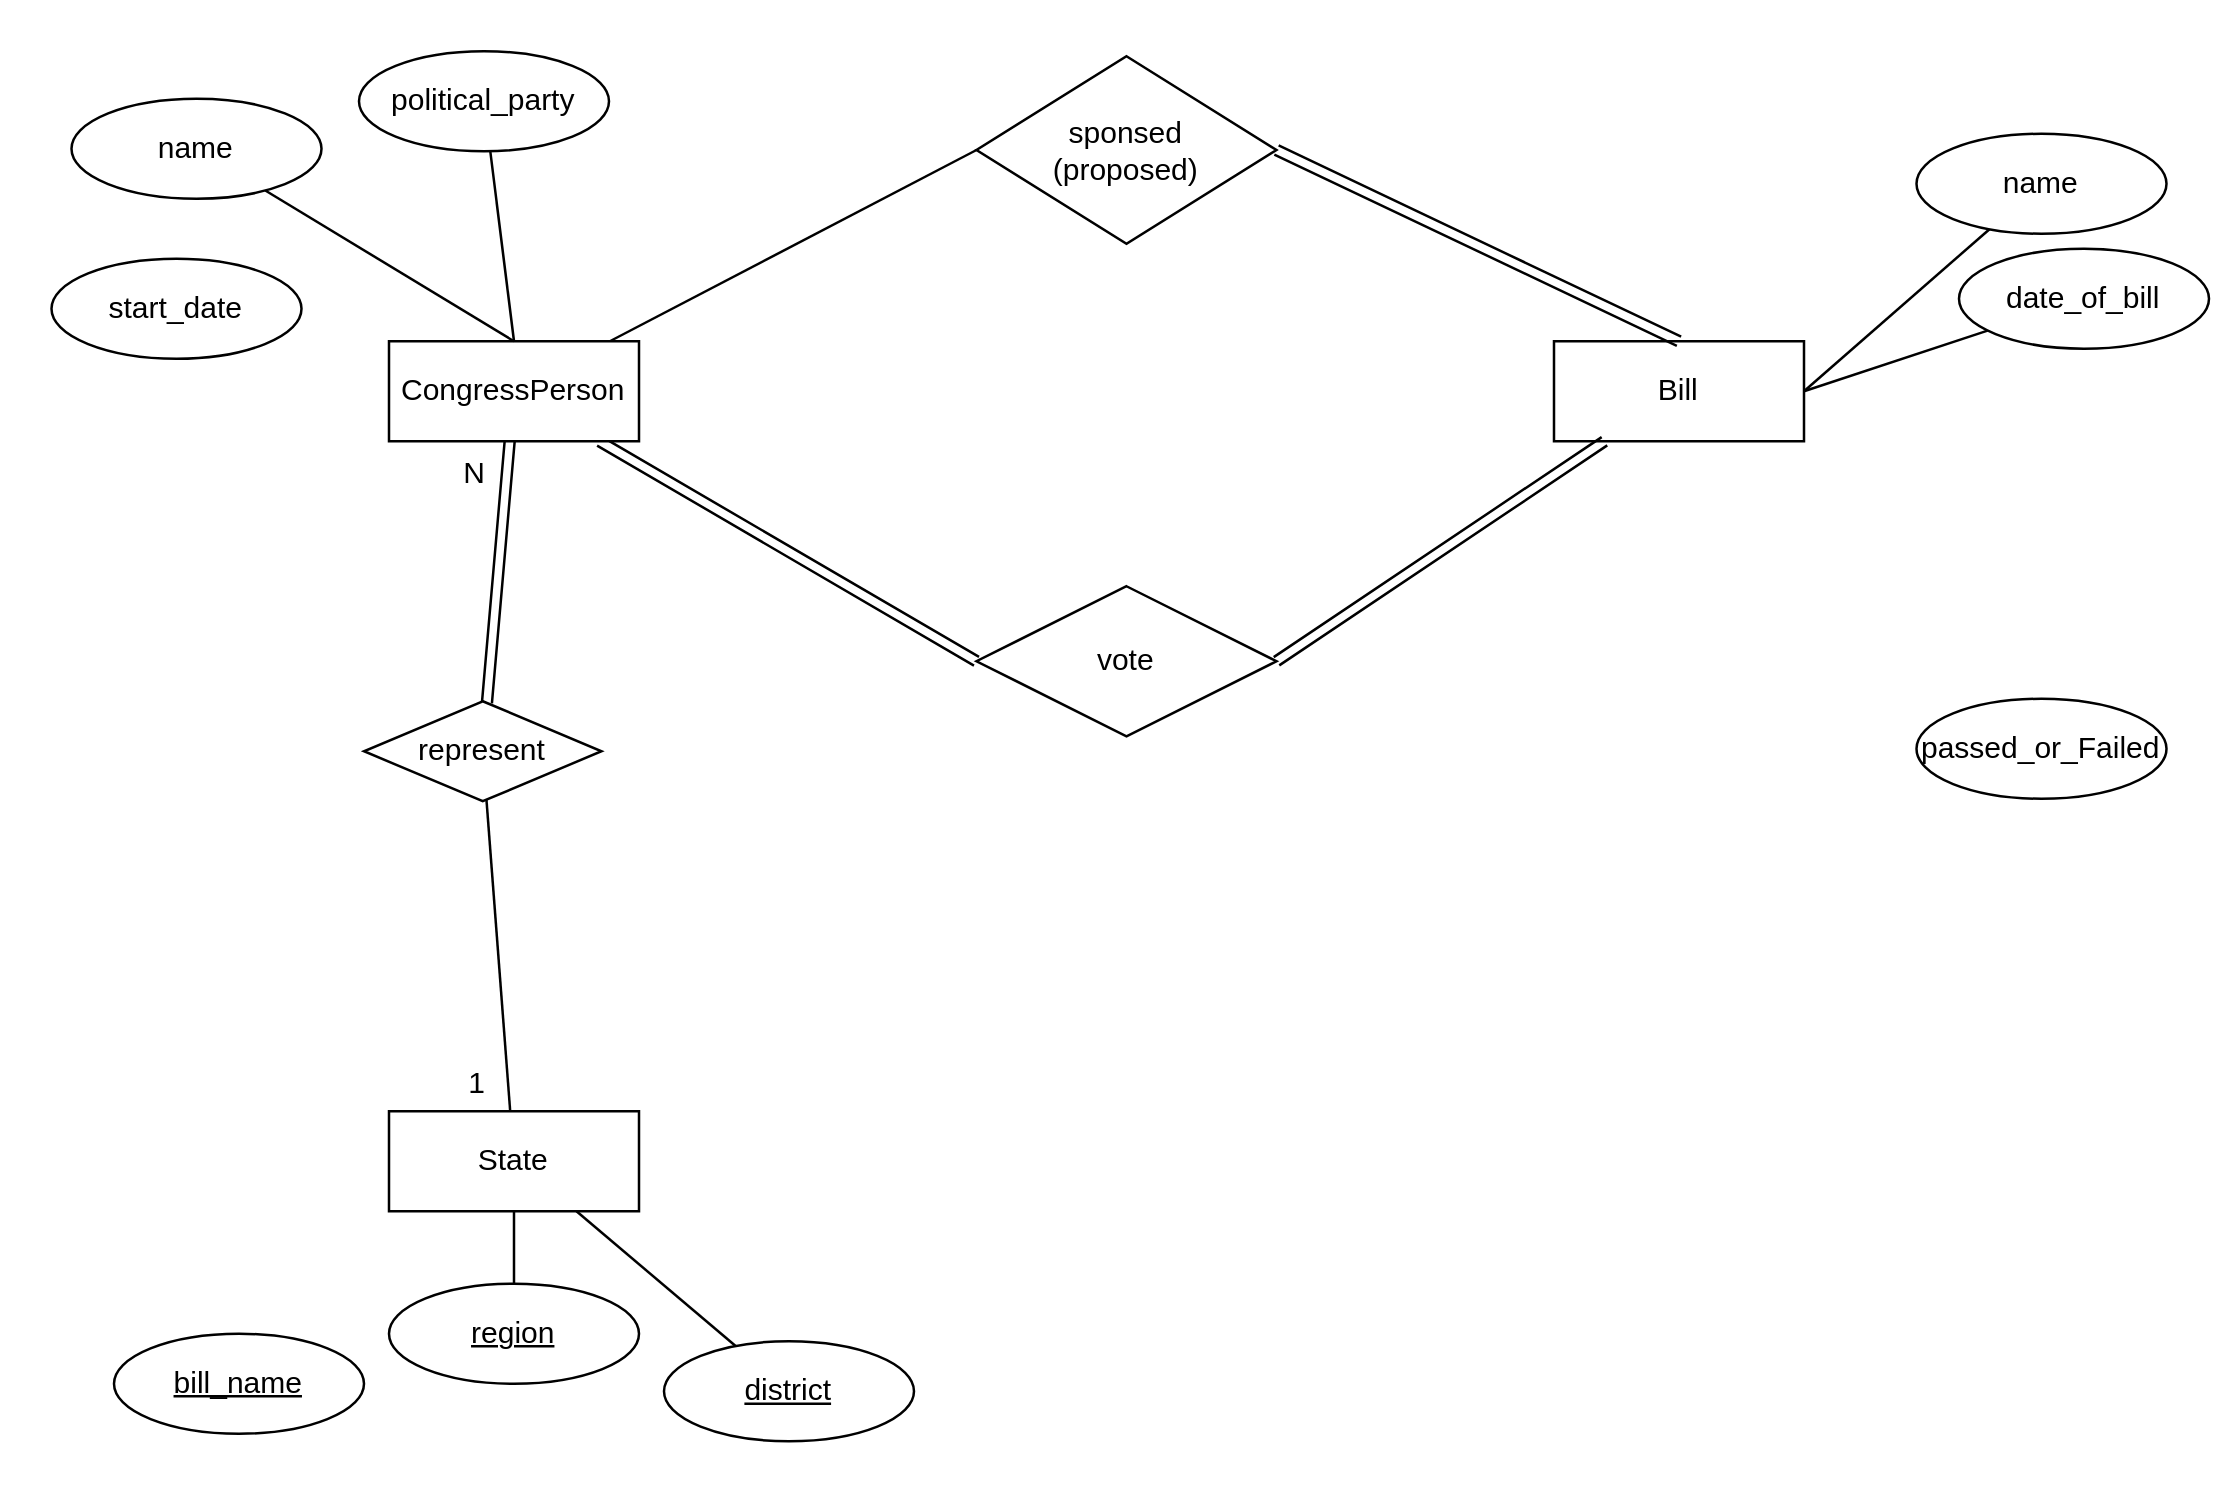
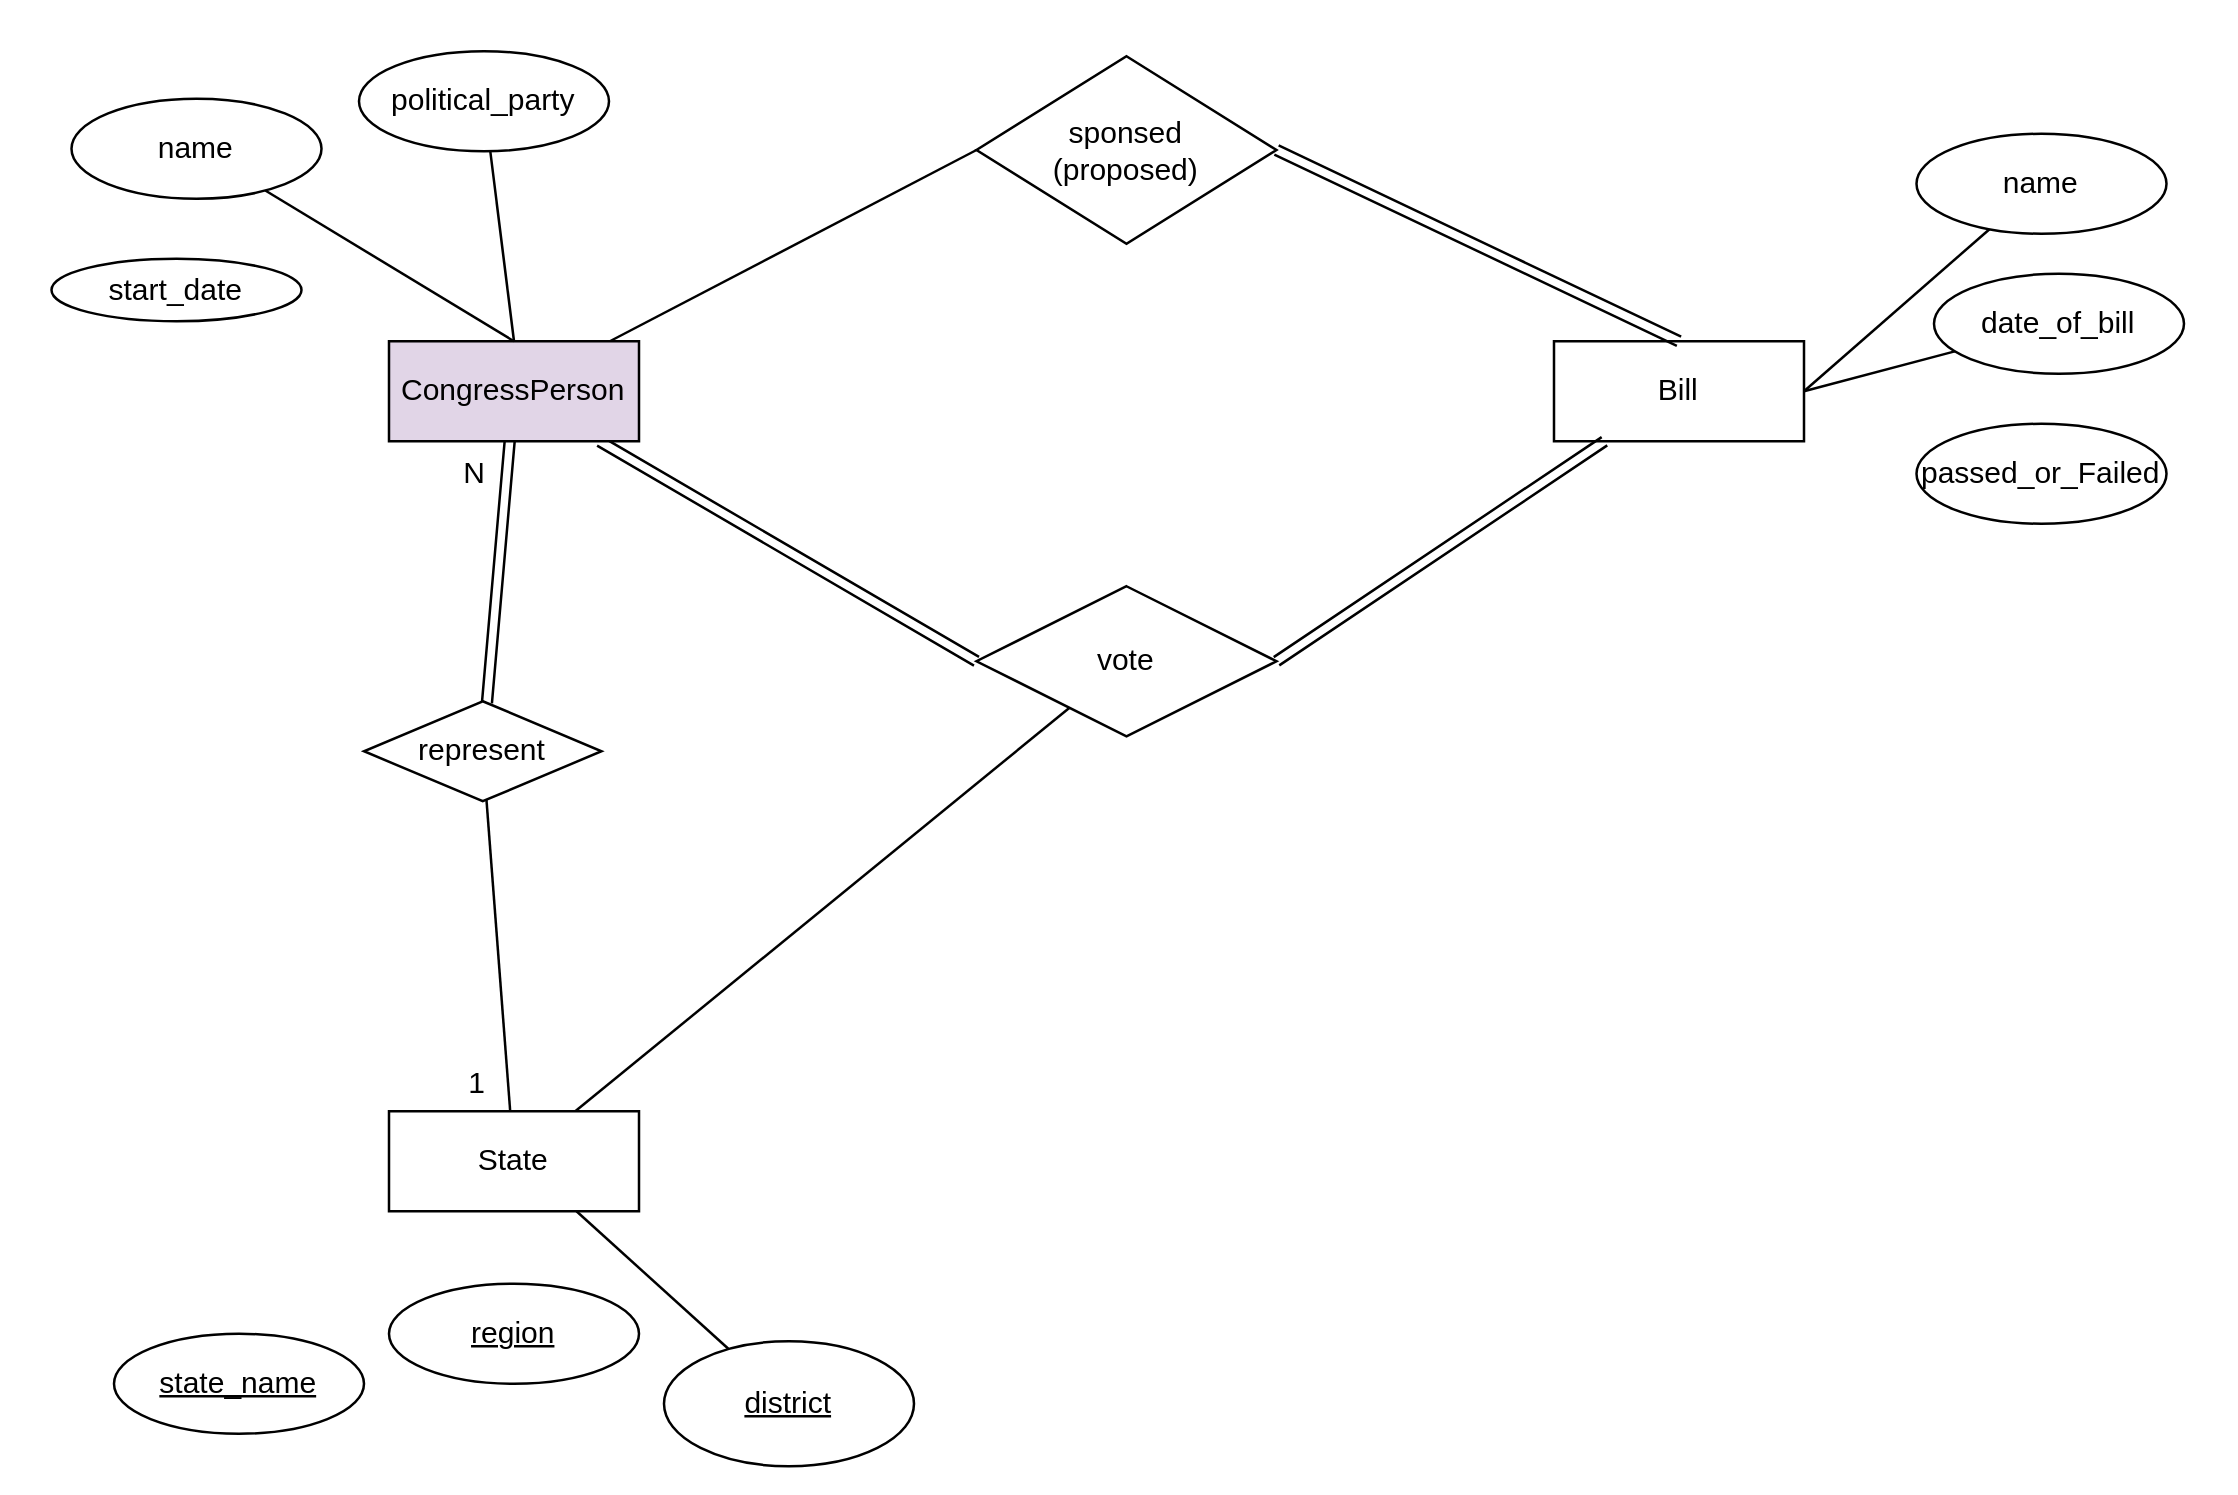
  <mxCell id="0" />
  <mxCell id="1" parent="0" />
  <mxCell id="2" style="rounded=0;orthogonalLoop=1;jettySize=auto;html=1;entryX=0;entryY=0.5;entryDx=0;entryDy=0;endArrow=none;endFill=0;" edge="1" parent="1" source="5" target="10"><mxGeometry relative="1" as="geometry" /></mxCell>
  <mxCell id="3" style="rounded=0;orthogonalLoop=1;jettySize=auto;html=1;endArrow=none;endFill=0;shape=link;" edge="1" parent="1" source="5" target="12"><mxGeometry relative="1" as="geometry" /></mxCell>
  <mxCell id="4" style="rounded=0;orthogonalLoop=1;jettySize=auto;html=1;entryX=0;entryY=0.5;entryDx=0;entryDy=0;endArrow=none;endFill=0;shape=link;" edge="1" parent="1" source="5" target="30"><mxGeometry relative="1" as="geometry" /></mxCell>
- <mxCell id="5" value="CongressPerson" style="whiteSpace=wrap;html=1;align=center;" vertex="1" parent="1"><mxGeometry x="155" y="136" width="100" height="40" as="geometry" /></mxCell>
- <mxCell id="6" style="rounded=0;orthogonalLoop=1;jettySize=auto;html=1;endArrow=none;endFill=0;" edge="1" parent="1" source="7" target="13"><mxGeometry relative="1" as="geometry" /></mxCell>
+ <mxCell id="5" value="CongressPerson" style="whiteSpace=wrap;html=1;align=center;fillColor=#e1d5e7;" vertex="1" parent="1"><mxGeometry x="155" y="136" width="100" height="40" as="geometry" /></mxCell>
+ <mxCell id="6" style="rounded=0;orthogonalLoop=1;jettySize=auto;html=1;endArrow=none;endFill=0;" edge="1" parent="1" source="7" target="30"><mxGeometry relative="1" as="geometry" /></mxCell>
  <mxCell id="7" value="State" style="whiteSpace=wrap;html=1;align=center;" vertex="1" parent="1"><mxGeometry x="155" y="444" width="100" height="40" as="geometry" /></mxCell>
  <mxCell id="8" value="Bill" style="whiteSpace=wrap;html=1;align=center;" vertex="1" parent="1"><mxGeometry x="621" y="136" width="100" height="40" as="geometry" /></mxCell>
  <mxCell id="9" style="rounded=0;orthogonalLoop=1;jettySize=auto;html=1;entryX=0.5;entryY=0;entryDx=0;entryDy=0;endArrow=none;endFill=0;exitX=1;exitY=0.5;exitDx=0;exitDy=0;shape=link;" edge="1" parent="1" source="10" target="8"><mxGeometry relative="1" as="geometry" /></mxCell>
  <mxCell id="10" value="sponsed&lt;div&gt;(proposed)&lt;/div&gt;" style="shape=rhombus;perimeter=rhombusPerimeter;whiteSpace=wrap;html=1;align=center;" vertex="1" parent="1"><mxGeometry x="390" y="22" width="120" height="75" as="geometry" /></mxCell>
  <mxCell id="11" style="rounded=0;orthogonalLoop=1;jettySize=auto;html=1;endArrow=none;endFill=0;" edge="1" parent="1" source="12" target="7"><mxGeometry relative="1" as="geometry" /></mxCell>
  <mxCell id="12" value="represent" style="shape=rhombus;perimeter=rhombusPerimeter;whiteSpace=wrap;html=1;align=center;" vertex="1" parent="1"><mxGeometry x="145" y="280" width="95" height="40" as="geometry" /></mxCell>
  <mxCell id="13" value="&lt;u&gt;region&lt;/u&gt;" style="ellipse;whiteSpace=wrap;html=1;align=center;" vertex="1" parent="1"><mxGeometry x="155" y="513" width="100" height="40" as="geometry" /></mxCell>
- <mxCell id="14" value="&lt;u&gt;bill_name&lt;/u&gt;" style="ellipse;whiteSpace=wrap;html=1;align=center;" vertex="1" parent="1"><mxGeometry x="45" y="533" width="100" height="40" as="geometry" /></mxCell>
+ <mxCell id="14" value="&lt;u&gt;state_name&lt;/u&gt;" style="ellipse;whiteSpace=wrap;html=1;align=center;" vertex="1" parent="1"><mxGeometry x="45" y="533" width="100" height="40" as="geometry" /></mxCell>
  <mxCell id="15" style="rounded=0;orthogonalLoop=1;jettySize=auto;html=1;entryX=0.75;entryY=1;entryDx=0;entryDy=0;endArrow=none;endFill=0;" edge="1" parent="1" source="16" target="7"><mxGeometry relative="1" as="geometry" /></mxCell>
- <mxCell id="16" value="&lt;u&gt;district&lt;/u&gt;" style="ellipse;whiteSpace=wrap;html=1;align=center;" vertex="1" parent="1"><mxGeometry x="265" y="536" width="100" height="40" as="geometry" /></mxCell>
+ <mxCell id="16" value="&lt;u&gt;district&lt;/u&gt;" style="ellipse;whiteSpace=wrap;html=1;align=center;" vertex="1" parent="1"><mxGeometry x="265" y="536" width="100" height="50" as="geometry" /></mxCell>
  <mxCell id="17" style="rounded=0;orthogonalLoop=1;jettySize=auto;html=1;endArrow=none;endFill=0;entryX=0.5;entryY=0;entryDx=0;entryDy=0;" edge="1" parent="1" source="18" target="5"><mxGeometry relative="1" as="geometry" /></mxCell>
  <mxCell id="18" value="name" style="ellipse;whiteSpace=wrap;html=1;align=center;" vertex="1" parent="1"><mxGeometry x="28" y="39" width="100" height="40" as="geometry" /></mxCell>
- <mxCell id="19" value="start_date" style="ellipse;whiteSpace=wrap;html=1;align=center;" vertex="1" parent="1"><mxGeometry x="20" y="103" width="100" height="40" as="geometry" /></mxCell>
+ <mxCell id="19" value="start_date" style="ellipse;whiteSpace=wrap;html=1;align=center;" vertex="1" parent="1"><mxGeometry x="20" y="103" width="100" height="25" as="geometry" /></mxCell>
  <mxCell id="20" style="rounded=0;orthogonalLoop=1;jettySize=auto;html=1;endArrow=none;endFill=0;entryX=0.5;entryY=0;entryDx=0;entryDy=0;" edge="1" parent="1" source="21" target="5"><mxGeometry relative="1" as="geometry" /></mxCell>
  <mxCell id="21" value="political_party" style="ellipse;whiteSpace=wrap;html=1;align=center;" vertex="1" parent="1"><mxGeometry x="143" y="20" width="100" height="40" as="geometry" /></mxCell>
  <mxCell id="22" value="N" style="text;html=1;align=center;verticalAlign=middle;resizable=0;points=[];autosize=1;strokeColor=none;fillColor=none;" vertex="1" parent="1"><mxGeometry x="175" y="176" width="27" height="26" as="geometry" /></mxCell>
  <mxCell id="23" value="1" style="text;html=1;align=center;verticalAlign=middle;resizable=0;points=[];autosize=1;strokeColor=none;fillColor=none;" vertex="1" parent="1"><mxGeometry x="177" y="420" width="25" height="26" as="geometry" /></mxCell>
  <mxCell id="24" style="rounded=0;orthogonalLoop=1;jettySize=auto;html=1;entryX=1;entryY=0.5;entryDx=0;entryDy=0;endArrow=none;endFill=0;" edge="1" parent="1" source="25" target="8"><mxGeometry relative="1" as="geometry" /></mxCell>
  <mxCell id="25" value="name" style="ellipse;whiteSpace=wrap;html=1;align=center;" vertex="1" parent="1"><mxGeometry x="766" y="53" width="100" height="40" as="geometry" /></mxCell>
  <mxCell id="26" style="rounded=0;orthogonalLoop=1;jettySize=auto;html=1;entryX=1;entryY=0.5;entryDx=0;entryDy=0;endArrow=none;endFill=0;" edge="1" parent="1" source="27" target="8"><mxGeometry relative="1" as="geometry" /></mxCell>
- <mxCell id="27" value="&lt;div&gt;date_of_bill&lt;/div&gt;" style="ellipse;whiteSpace=wrap;html=1;align=center;" vertex="1" parent="1"><mxGeometry x="783" y="99" width="100" height="40" as="geometry" /></mxCell>
- <mxCell id="28" value="passed_or_Failed" style="ellipse;whiteSpace=wrap;html=1;align=center;" vertex="1" parent="1"><mxGeometry x="766" y="279" width="100" height="40" as="geometry" /></mxCell>
+ <mxCell id="27" value="&lt;div&gt;date_of_bill&lt;/div&gt;" style="ellipse;whiteSpace=wrap;html=1;align=center;" vertex="1" parent="1"><mxGeometry x="773" y="109" width="100" height="40" as="geometry" /></mxCell>
+ <mxCell id="28" value="passed_or_Failed" style="ellipse;whiteSpace=wrap;html=1;align=center;" vertex="1" parent="1"><mxGeometry x="766" y="169" width="100" height="40" as="geometry" /></mxCell>
  <mxCell id="29" style="rounded=0;orthogonalLoop=1;jettySize=auto;html=1;exitX=1;exitY=0.5;exitDx=0;exitDy=0;endArrow=none;endFill=0;shape=link;" edge="1" parent="1" source="30" target="8"><mxGeometry relative="1" as="geometry" /></mxCell>
  <mxCell id="30" value="vote" style="shape=rhombus;perimeter=rhombusPerimeter;whiteSpace=wrap;html=1;align=center;" vertex="1" parent="1"><mxGeometry x="390" y="234" width="120" height="60" as="geometry" /></mxCell>
